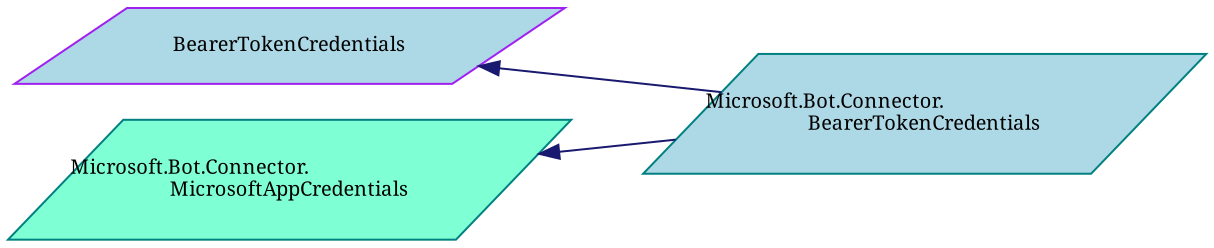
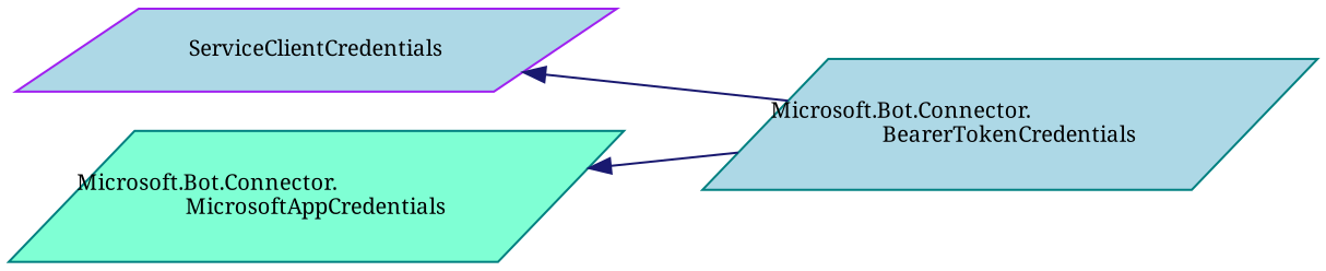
  digraph {
    fontname="Noto Serif"
    rankdir=LR
    node [color=teal fillcolor=lightblue fontname="Noto Serif" fontsize=10 shape=parallelogram style=filled]
    edge [color=midnightblue dir=back fontname="Noto Serif" fontsize=10 labelfontname=Helvetica labelfontsize=10 style=solid]
-   n1 [color=purple height=0.2 label=BearerTokenCredentials width=0.4]
+   n1 [color=purple height=0.2 label=ServiceClientCredentials width=0.4]
    n2 [height=0.2 label="Microsoft.Bot.Connector.\lBearerTokenCredentials" width=0.4]
    n3 [fillcolor=aquamarine height=0.2 label="Microsoft.Bot.Connector.\lMicrosoftAppCredentials" width=0.4]
    n1 -> n2
    n3 -> n2
  }
